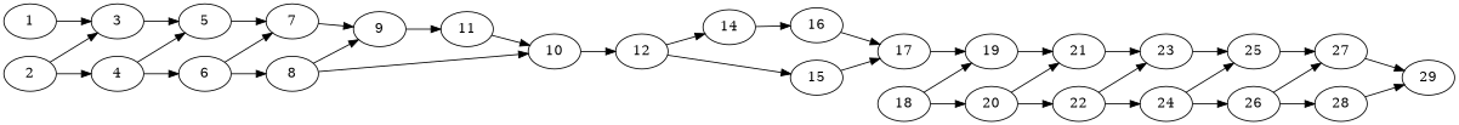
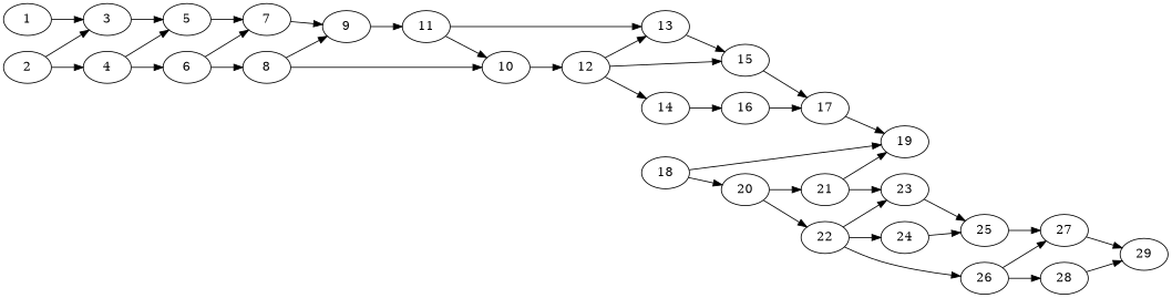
  digraph {
    rankdir=LR
    1
    3
    2
    4
    5
    6
    7
    8
    9
    10
    11
    12
+   13
    14
    15
    16
    17
    19
    18
    20
    21
    22
    23
    24
    25
    26
    27
    28
    29
    1 -> 3
    3 -> 5
    2 -> 3
    2 -> 4
    4 -> 5
    4 -> 6
    5 -> 7
    6 -> 7
    6 -> 8
    7 -> 9
    8 -> 9
    8 -> 10
    9 -> 11
    10 -> 12
    11 -> 10
+   11 -> 13
+   12 -> 13
    12 -> 14
    12 -> 15
+   13 -> 15
    14 -> 16
    15 -> 17
    16 -> 17
    17 -> 19
-   19 -> 21
+   21 -> 19
    18 -> 19
    18 -> 20
    20 -> 21
    20 -> 22
    21 -> 23
    22 -> 23
    22 -> 24
    23 -> 25
    24 -> 25
-   24 -> 26
+   22 -> 26
    25 -> 27
    26 -> 27
    26 -> 28
    27 -> 29
    28 -> 29
  }
